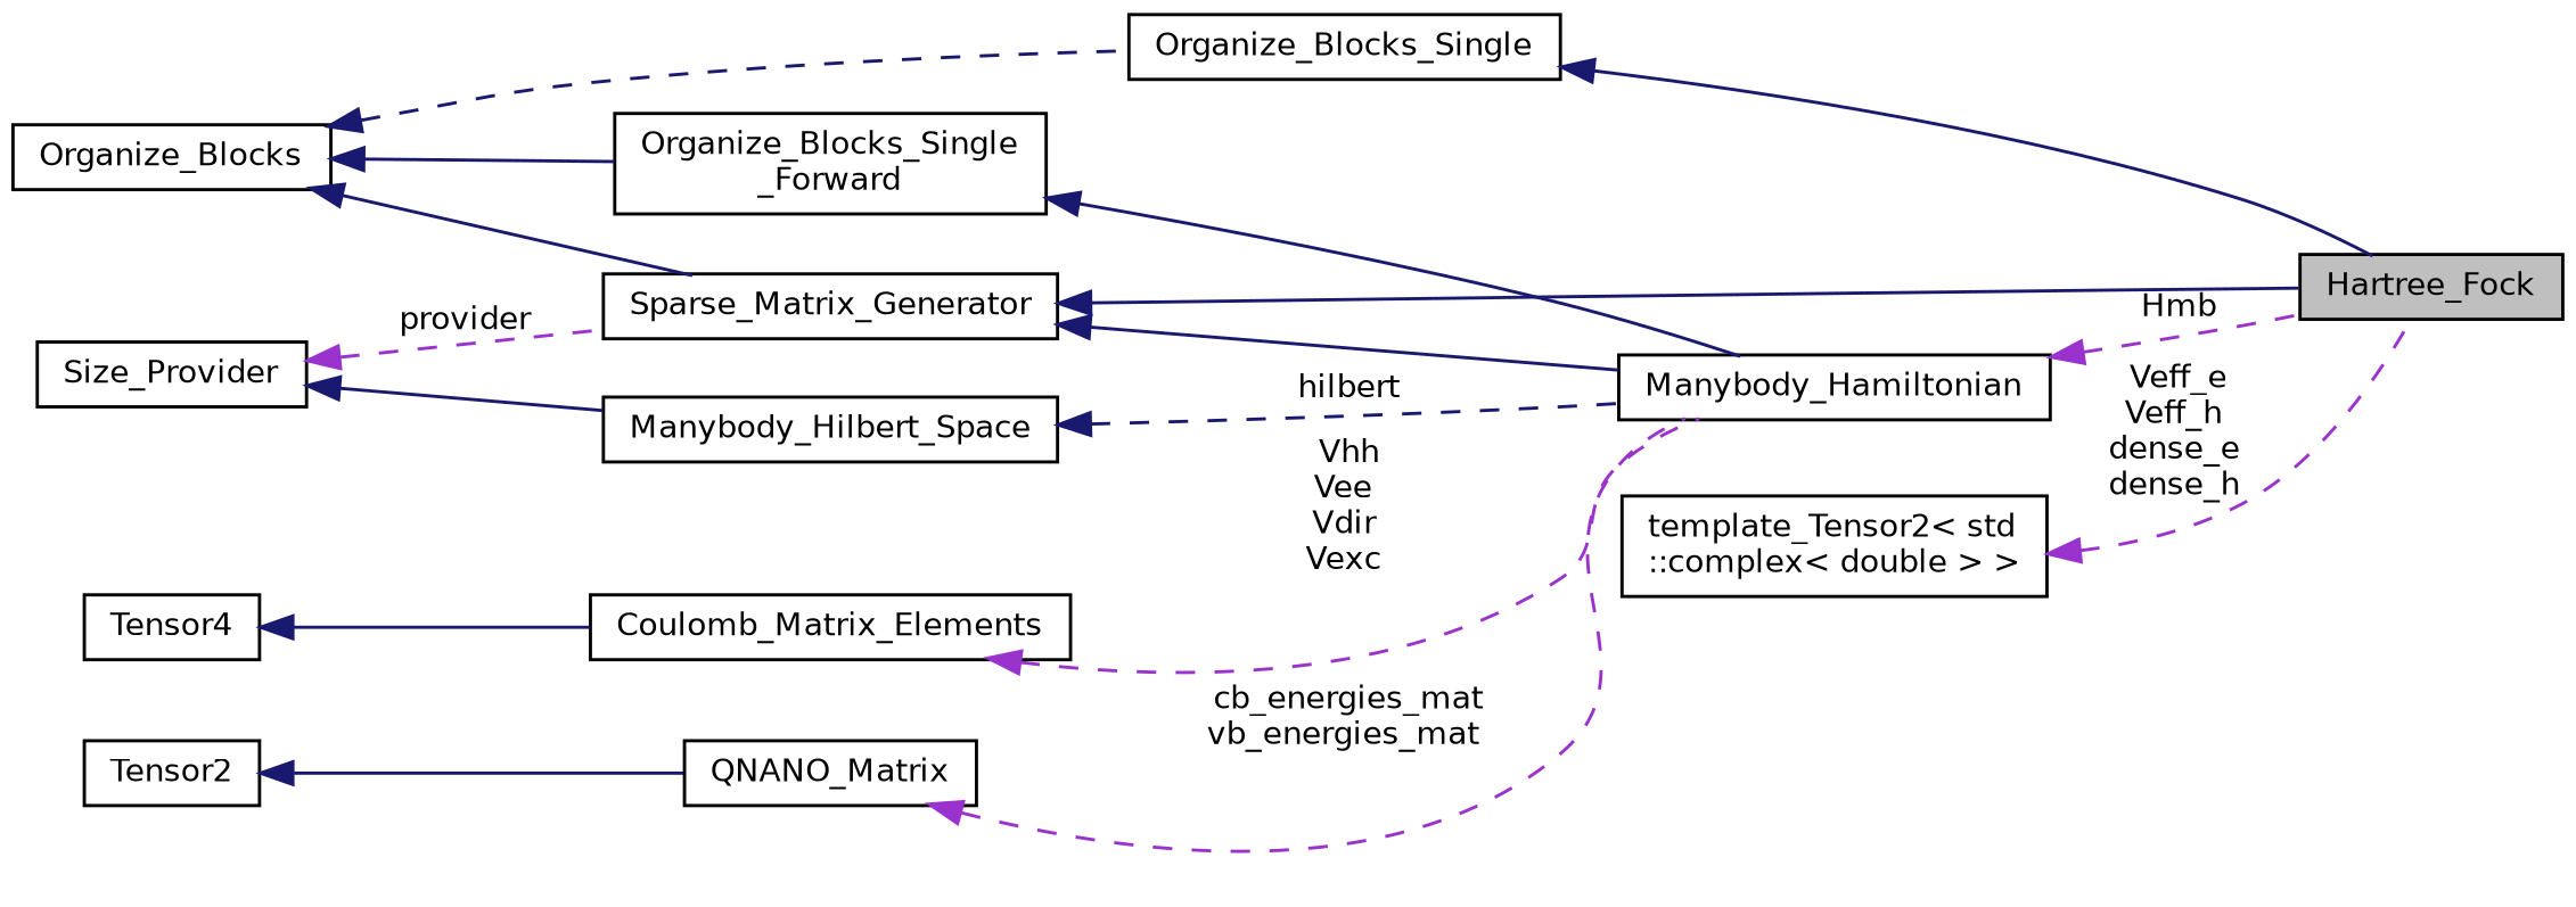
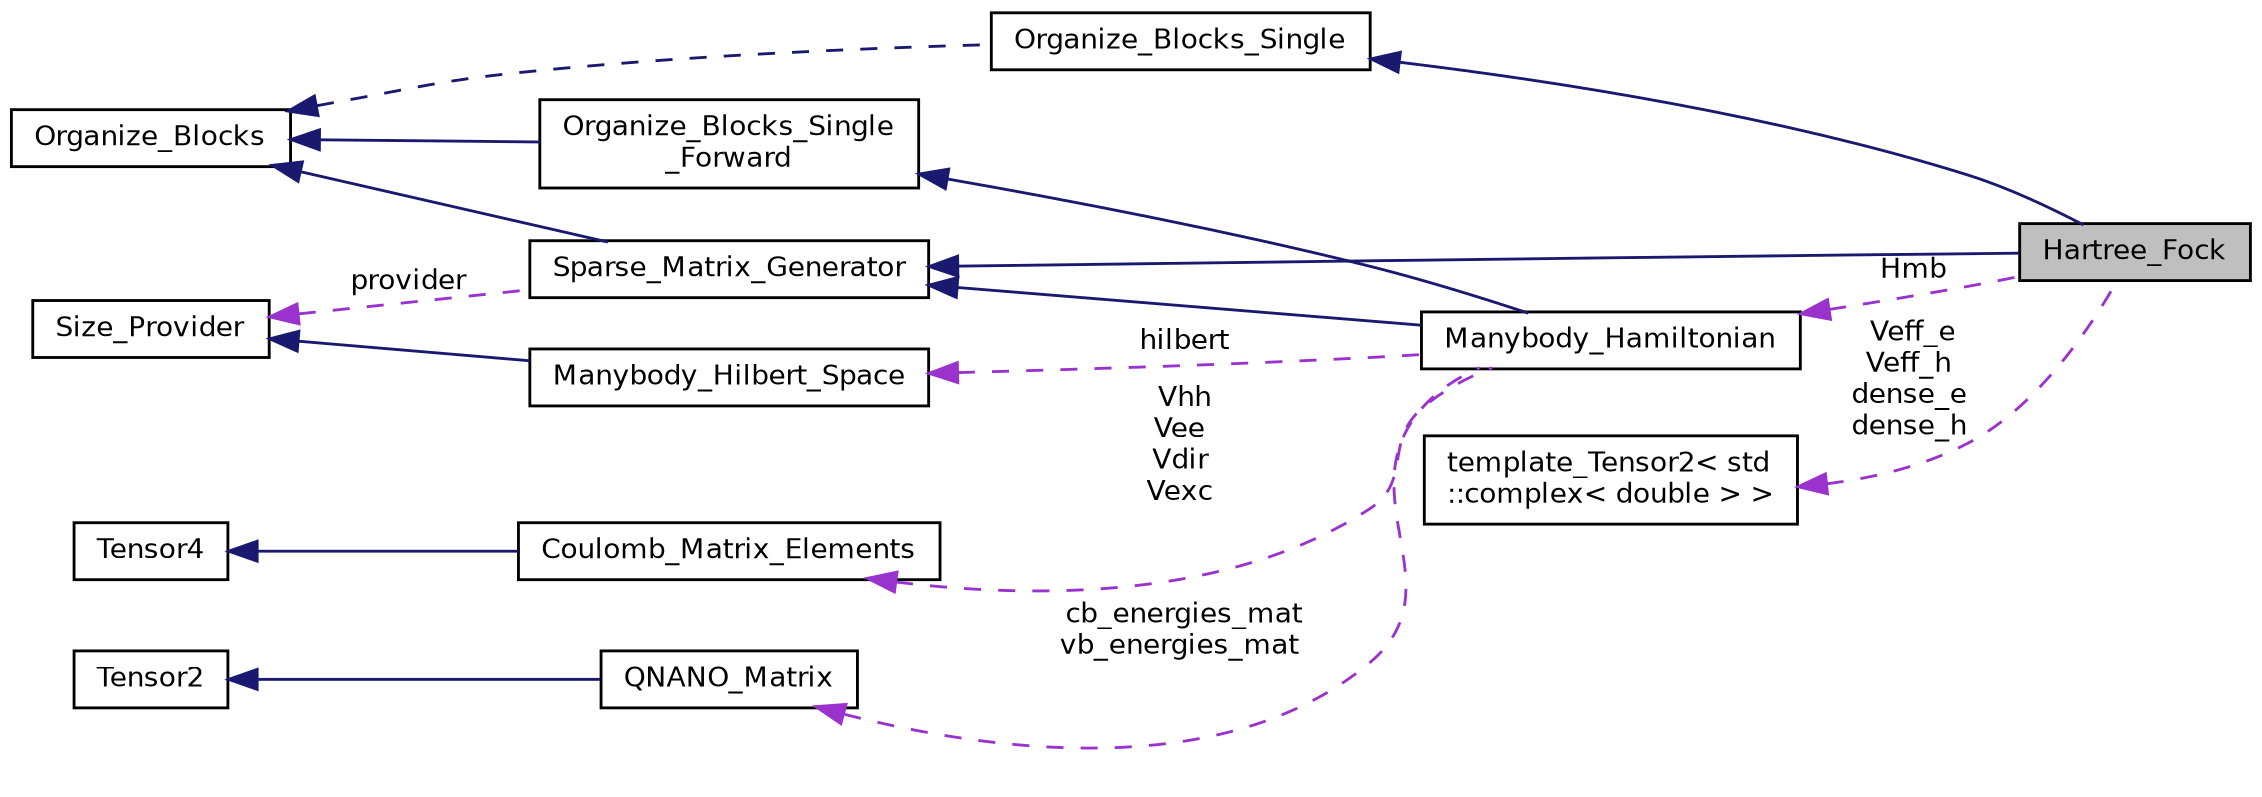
  digraph {
    rankdir=LR
    node [color=black fillcolor=white fontname=Helvetica fontsize=10 shape=record style=filled]
    edge [color=midnightblue dir=back fontname=Helvetica fontsize=10 labelfontname=Helvetica labelfontsize=10 style=solid]
    n1 [fillcolor=grey75 fontcolor=black height=0.2 label=Hartree_Fock width=0.4]
    n2 [height=0.2 label=Sparse_Matrix_Generator width=0.4]
    n3 [height=0.2 label=Manybody_Hamiltonian width=0.4]
    n4 [height=0.2 label=Organize_Blocks width=0.4]
    n5 [height=0.2 label=Organize_Blocks_Single width=0.4]
    n6 [height=0.2 label="Organize_Blocks_Single\l_Forward" width=0.4]
    n7 [height=0.2 label="template_Tensor2\< std\l::complex\< double \> \>" width=0.4]
    n8 [height=0.2 label=Size_Provider width=0.4]
    n9 [height=0.2 label=Manybody_Hilbert_Space width=0.4]
    n10 [height=0.2 label=Coulomb_Matrix_Elements width=0.4]
    n11 [height=0.2 label=Tensor4 width=0.4]
    n12 [height=0.2 label=QNANO_Matrix width=0.4]
    n13 [height=0.2 label=Tensor2 width=0.4]
    n2 -> n1
    n2 -> n3
    n3 -> n1 [color=darkorchid3 label=" Hmb" style=dashed]
    n4 -> n2
    n4 -> n5 [style=dashed]
    n4 -> n6
    n5 -> n1
    n6 -> n3
    n7 -> n1 [color=darkorchid3 label=" Veff_e\nVeff_h\ndense_e\ndense_h" style=dashed]
    n8 -> n2 [color=darkorchid3 label=" provider" style=dashed]
    n8 -> n9
-   n9 -> n3 [label=" hilbert" style=dashed]
+   n9 -> n3 [color=darkorchid3 label=" hilbert" style=dashed]
    n10 -> n3 [color=darkorchid3 label=" Vhh\nVee\nVdir\nVexc" style=dashed]
    n11 -> n10
    n12 -> n3 [color=darkorchid3 label=" cb_energies_mat\nvb_energies_mat" style=dashed]
    n13 -> n12
  }
